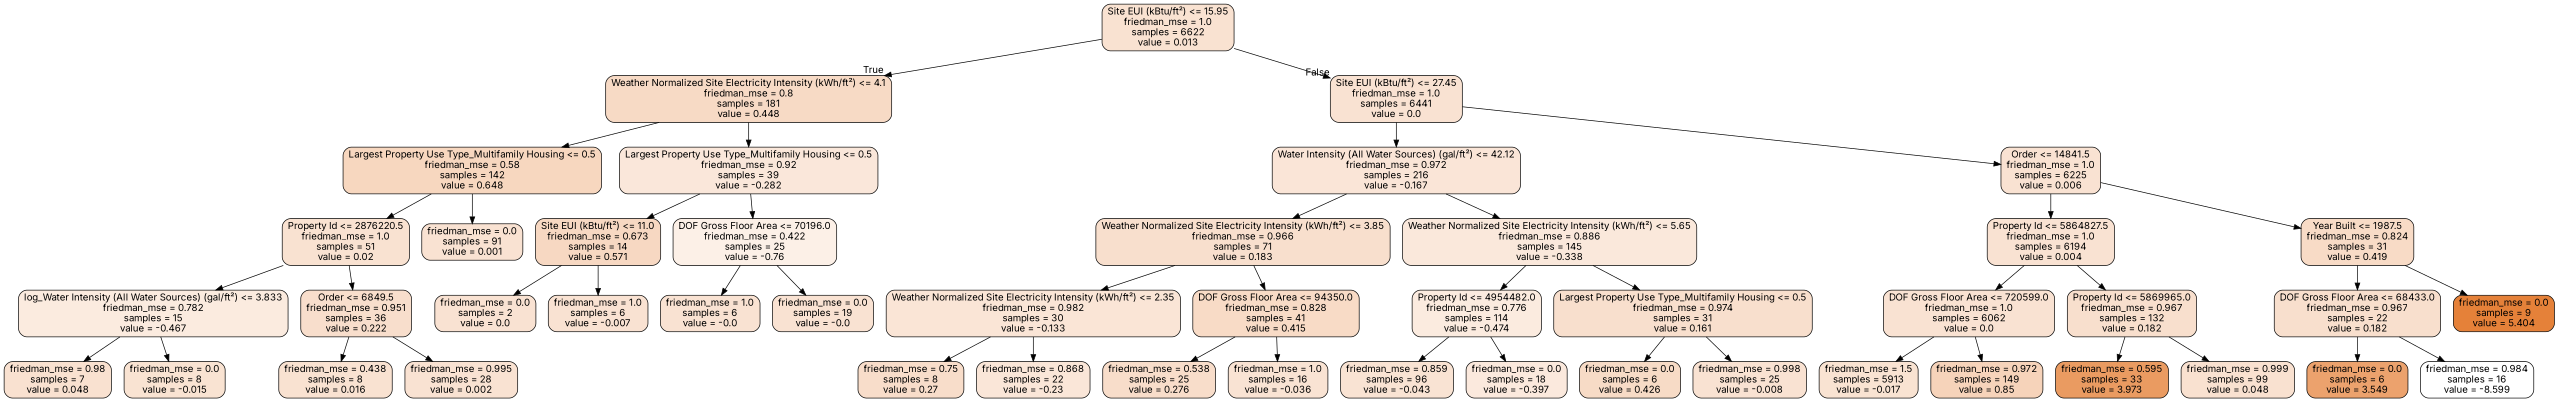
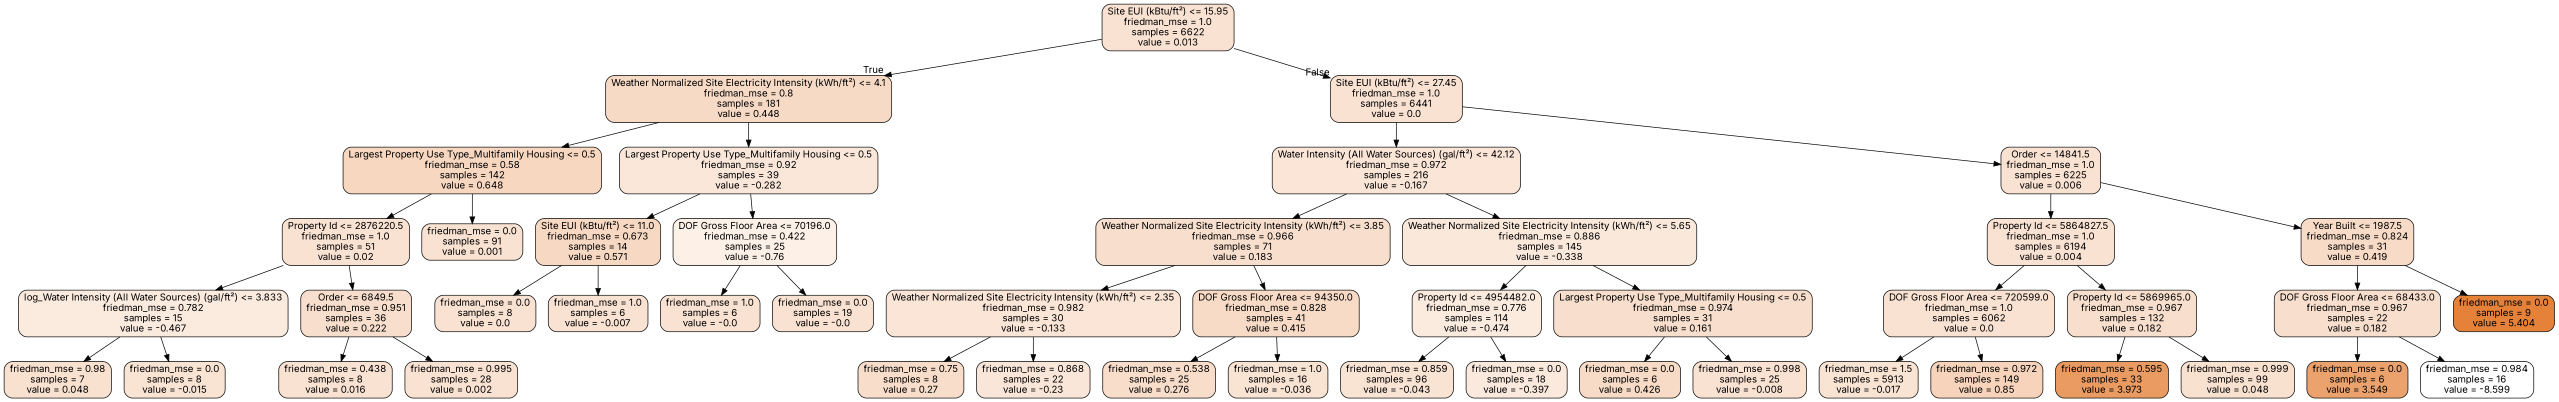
  digraph {
    fontname=Inter
    node [color=black fillcolor="#f9e2d2" fontname=Inter shape=box style="filled, rounded"]
    edge [fontname=Inter]
    n1 [fillcolor="#f9e2d1" label="Site EUI (kBtu/ft²) <= 15.95\nfriedman_mse = 1.0\nsamples = 6622\nvalue = 0.013"]
    n2 [fillcolor="#f7dac5" label="Weather Normalized Site Electricity Intensity (kWh/ft²) <= 4.1\nfriedman_mse = 0.8\nsamples = 181\nvalue = 0.448"]
    n3 [label="Site EUI (kBtu/ft²) <= 27.45\nfriedman_mse = 1.0\nsamples = 6441\nvalue = 0.0"]
    n4 [fillcolor="#f7d7bf" label="Largest Property Use Type_Multifamily Housing <= 0.5\nfriedman_mse = 0.58\nsamples = 142\nvalue = 0.648"]
    n5 [fillcolor="#fae7da" label="Largest Property Use Type_Multifamily Housing <= 0.5\nfriedman_mse = 0.92\nsamples = 39\nvalue = -0.282"]
    n6 [fillcolor="#fae5d7" label="Water Intensity (All Water Sources) (gal/ft²) <= 42.12\nfriedman_mse = 0.972\nsamples = 216\nvalue = -0.167"]
    n7 [label="Order <= 14841.5\nfriedman_mse = 1.0\nsamples = 6225\nvalue = 0.006"]
    n8 [fillcolor="#f9e2d1" label="Property Id <= 2876220.5\nfriedman_mse = 1.0\nsamples = 51\nvalue = 0.02"]
    n9 [label="friedman_mse = 0.0\nsamples = 91\nvalue = 0.001"]
    n10 [fillcolor="#f7d8c2" label="Site EUI (kBtu/ft²) <= 11.0\nfriedman_mse = 0.673\nsamples = 14\nvalue = 0.571"]
    n11 [fillcolor="#fcf0e7" label="DOF Gross Floor Area <= 70196.0\nfriedman_mse = 0.422\nsamples = 25\nvalue = -0.76"]
    n12 [fillcolor="#fbebdf" label="log_Water Intensity (All Water Sources) (gal/ft²) <= 3.833\nfriedman_mse = 0.782\nsamples = 15\nvalue = -0.467"]
    n13 [fillcolor="#f8decc" label="Order <= 6849.5\nfriedman_mse = 0.951\nsamples = 36\nvalue = 0.222"]
    n14 [fillcolor="#f9e1d0" label="friedman_mse = 0.98\nsamples = 7\nvalue = 0.048"]
    n15 [fillcolor="#f9e3d2" label="friedman_mse = 0.0\nsamples = 8\nvalue = -0.015"]
    n16 [fillcolor="#f9e2d1" label="friedman_mse = 0.438\nsamples = 8\nvalue = 0.016"]
    n17 [label="friedman_mse = 0.995\nsamples = 28\nvalue = 0.002"]
-   n18 [label="friedman_mse = 0.0\nsamples = 2\nvalue = 0.0"]
+   n18 [label="friedman_mse = 0.0\nsamples = 8\nvalue = 0.0"]
    n19 [label="friedman_mse = 1.0\nsamples = 6\nvalue = -0.007"]
    n20 [label="friedman_mse = 1.0\nsamples = 6\nvalue = -0.0"]
    n21 [label="friedman_mse = 0.0\nsamples = 19\nvalue = -0.0"]
    n22 [fillcolor="#f8dfcd" label="Weather Normalized Site Electricity Intensity (kWh/ft²) <= 3.85\nfriedman_mse = 0.966\nsamples = 71\nvalue = 0.183"]
    n23 [fillcolor="#fae8db" label="Weather Normalized Site Electricity Intensity (kWh/ft²) <= 5.65\nfriedman_mse = 0.886\nsamples = 145\nvalue = -0.338"]
    n24 [label="Property Id <= 5864827.5\nfriedman_mse = 1.0\nsamples = 6194\nvalue = 0.004"]
    n25 [fillcolor="#f8dbc6" label="Year Built <= 1987.5\nfriedman_mse = 0.824\nsamples = 31\nvalue = 0.419"]
    n26 [fillcolor="#fae5d6" label="Weather Normalized Site Electricity Intensity (kWh/ft²) <= 2.35\nfriedman_mse = 0.982\nsamples = 30\nvalue = -0.133"]
    n27 [fillcolor="#f8dbc6" label="DOF Gross Floor Area <= 94350.0\nfriedman_mse = 0.828\nsamples = 41\nvalue = 0.415"]
    n28 [fillcolor="#fbebdf" label="Property Id <= 4954482.0\nfriedman_mse = 0.776\nsamples = 114\nvalue = -0.474"]
    n29 [fillcolor="#f8dfcd" label="Largest Property Use Type_Multifamily Housing <= 0.5\nfriedman_mse = 0.974\nsamples = 31\nvalue = 0.161"]
    n30 [fillcolor="#f8ddca" label="friedman_mse = 0.75\nsamples = 8\nvalue = 0.27"]
    n31 [fillcolor="#fae6d8" label="friedman_mse = 0.868\nsamples = 22\nvalue = -0.23"]
    n32 [fillcolor="#f8ddca" label="friedman_mse = 0.538\nsamples = 25\nvalue = 0.276"]
    n33 [fillcolor="#f9e3d3" label="friedman_mse = 1.0\nsamples = 16\nvalue = -0.036"]
    n34 [fillcolor="#f9e3d3" label="friedman_mse = 0.859\nsamples = 96\nvalue = -0.043"]
    n35 [fillcolor="#fbe9dd" label="friedman_mse = 0.0\nsamples = 18\nvalue = -0.397"]
    n36 [fillcolor="#f7dbc6" label="friedman_mse = 0.0\nsamples = 6\nvalue = 0.426"]
    n37 [label="friedman_mse = 0.998\nsamples = 25\nvalue = -0.008"]
    n38 [label="DOF Gross Floor Area <= 720599.0\nfriedman_mse = 1.0\nsamples = 6062\nvalue = 0.0"]
    n39 [fillcolor="#f8dfcd" label="Property Id <= 5869965.0\nfriedman_mse = 0.967\nsamples = 132\nvalue = 0.182"]
    n40 [fillcolor="#f8dfcd" label="DOF Gross Floor Area <= 68433.0\nfriedman_mse = 0.967\nsamples = 22\nvalue = 0.182"]
    n41 [fillcolor="#e58139" label="friedman_mse = 0.0\nsamples = 9\nvalue = 5.404"]
    n42 [fillcolor="#f9e3d2" label="friedman_mse = 1.5\nsamples = 5913\nvalue = -0.017"]
    n43 [fillcolor="#f6d3ba" label="friedman_mse = 0.972\nsamples = 149\nvalue = 0.85"]
    n44 [fillcolor="#ea9b61" label="friedman_mse = 0.595\nsamples = 33\nvalue = 3.973"]
    n45 [fillcolor="#f9e1d0" label="friedman_mse = 0.999\nsamples = 99\nvalue = 0.048"]
    n46 [fillcolor="#eca26d" label="friedman_mse = 0.0\nsamples = 6\nvalue = 3.549"]
    n47 [fillcolor="#ffffff" label="friedman_mse = 0.984\nsamples = 16\nvalue = -8.599"]
    n1 -> n2 [headlabel=True labelangle=45 labeldistance=2.5]
    n1 -> n3 [headlabel=False labelangle=-45 labeldistance=2.5]
    n2 -> n4
    n2 -> n5
    n3 -> n6
    n3 -> n7
    n4 -> n8
    n4 -> n9
    n5 -> n10
    n5 -> n11
    n6 -> n22
    n6 -> n23
    n7 -> n24
    n7 -> n25
    n8 -> n12
    n8 -> n13
    n10 -> n18
    n10 -> n19
    n11 -> n20
    n11 -> n21
    n12 -> n14
    n12 -> n15
    n13 -> n16
    n13 -> n17
    n22 -> n26
    n22 -> n27
    n23 -> n28
    n23 -> n29
    n24 -> n38
    n24 -> n39
    n25 -> n40
    n25 -> n41
    n26 -> n30
    n26 -> n31
    n27 -> n32
    n27 -> n33
    n28 -> n34
    n28 -> n35
    n29 -> n36
    n29 -> n37
    n38 -> n42
    n38 -> n43
    n39 -> n44
    n39 -> n45
    n40 -> n46
    n40 -> n47
  }
